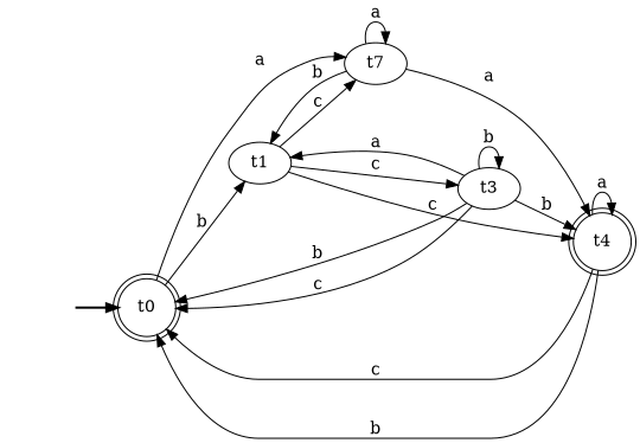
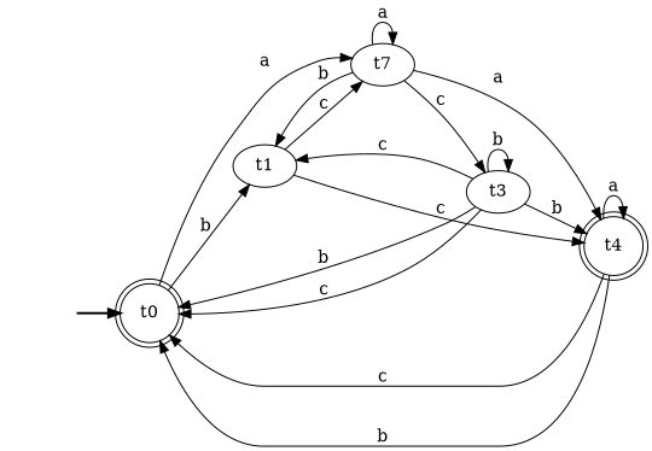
  digraph {
    rankdir=LR
    fake [style=invisible]
    t0 [root=true shape=doublecircle]
    t1
    n4 [label=t7]
    t3
    t4 [shape=doublecircle]
    fake -> t0 [style=bold]
    t0 -> t1 [label=b]
    t0 -> n4 [label=a]
    t1 -> n4 [label=c]
-   t1 -> t3 [label=c]
+   n4 -> t3 [label=c]
    t1 -> t4 [label=c]
    n4 -> t1 [label=b]
    n4 -> n4 [label=a]
    n4 -> t4 [label=a]
    t3 -> t0 [label=b]
    t3 -> t0 [label=c]
-   t3 -> t1 [label=a]
+   t3 -> t1 [label=c]
    t3 -> t3 [label=b]
    t3 -> t4 [label=b]
    t4 -> t0 [label=c]
    t4 -> t0 [label=b]
    t4 -> t4 [label=a]
  }
